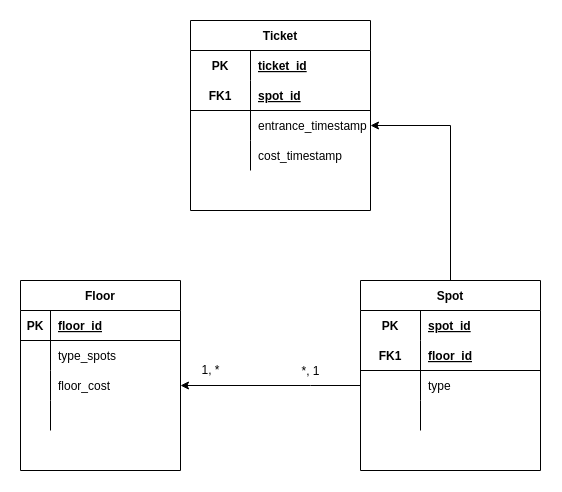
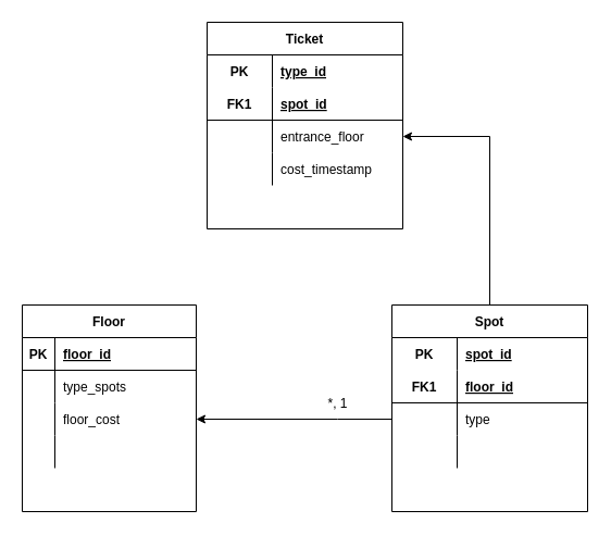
  <mxCell id="0" />
  <mxCell id="1" parent="0" />
  <mxCell id="2" value="Floor" style="shape=table;startSize=30;container=1;collapsible=1;childLayout=tableLayout;fixedRows=1;rowLines=0;fontStyle=1;align=center;resizeLast=1;" vertex="1" parent="1"><mxGeometry x="20" y="280" width="160" height="190" as="geometry" /></mxCell>
  <mxCell id="3" value="" style="shape=tableRow;horizontal=0;startSize=0;swimlaneHead=0;swimlaneBody=0;fillColor=none;collapsible=0;dropTarget=0;points=[[0,0.5],[1,0.5]];portConstraint=eastwest;top=0;left=0;right=0;bottom=1;" vertex="1" parent="2"><mxGeometry y="30" width="160" height="30" as="geometry" /></mxCell>
  <mxCell id="4" value="PK" style="shape=partialRectangle;connectable=0;fillColor=none;top=0;left=0;bottom=0;right=0;fontStyle=1;overflow=hidden;" vertex="1" parent="3"><mxGeometry width="30" height="30" as="geometry"><mxRectangle width="30" height="30" as="alternateBounds" /></mxGeometry></mxCell>
  <mxCell id="5" value="floor_id" style="shape=partialRectangle;connectable=0;fillColor=none;top=0;left=0;bottom=0;right=0;align=left;spacingLeft=6;fontStyle=5;overflow=hidden;" vertex="1" parent="3"><mxGeometry x="30" width="130" height="30" as="geometry"><mxRectangle width="130" height="30" as="alternateBounds" /></mxGeometry></mxCell>
  <mxCell id="6" value="" style="shape=tableRow;horizontal=0;startSize=0;swimlaneHead=0;swimlaneBody=0;fillColor=none;collapsible=0;dropTarget=0;points=[[0,0.5],[1,0.5]];portConstraint=eastwest;top=0;left=0;right=0;bottom=0;" vertex="1" parent="2"><mxGeometry y="60" width="160" height="30" as="geometry" /></mxCell>
  <mxCell id="7" value="" style="shape=partialRectangle;connectable=0;fillColor=none;top=0;left=0;bottom=0;right=0;editable=1;overflow=hidden;" vertex="1" parent="6"><mxGeometry width="30" height="30" as="geometry"><mxRectangle width="30" height="30" as="alternateBounds" /></mxGeometry></mxCell>
  <mxCell id="8" value="type_spots" style="shape=partialRectangle;connectable=0;fillColor=none;top=0;left=0;bottom=0;right=0;align=left;spacingLeft=6;overflow=hidden;" vertex="1" parent="6"><mxGeometry x="30" width="130" height="30" as="geometry"><mxRectangle width="130" height="30" as="alternateBounds" /></mxGeometry></mxCell>
  <mxCell id="9" value="" style="shape=tableRow;horizontal=0;startSize=0;swimlaneHead=0;swimlaneBody=0;fillColor=none;collapsible=0;dropTarget=0;points=[[0,0.5],[1,0.5]];portConstraint=eastwest;top=0;left=0;right=0;bottom=0;" vertex="1" parent="2"><mxGeometry y="90" width="160" height="30" as="geometry" /></mxCell>
  <mxCell id="10" value="" style="shape=partialRectangle;connectable=0;fillColor=none;top=0;left=0;bottom=0;right=0;editable=1;overflow=hidden;" vertex="1" parent="9"><mxGeometry width="30" height="30" as="geometry"><mxRectangle width="30" height="30" as="alternateBounds" /></mxGeometry></mxCell>
  <mxCell id="11" value="floor_cost" style="shape=partialRectangle;connectable=0;fillColor=none;top=0;left=0;bottom=0;right=0;align=left;spacingLeft=6;overflow=hidden;" vertex="1" parent="9"><mxGeometry x="30" width="130" height="30" as="geometry"><mxRectangle width="130" height="30" as="alternateBounds" /></mxGeometry></mxCell>
  <mxCell id="12" value="" style="shape=tableRow;horizontal=0;startSize=0;swimlaneHead=0;swimlaneBody=0;fillColor=none;collapsible=0;dropTarget=0;points=[[0,0.5],[1,0.5]];portConstraint=eastwest;top=0;left=0;right=0;bottom=0;" vertex="1" parent="2"><mxGeometry y="120" width="160" height="30" as="geometry" /></mxCell>
  <mxCell id="13" value="" style="shape=partialRectangle;connectable=0;fillColor=none;top=0;left=0;bottom=0;right=0;editable=1;overflow=hidden;" vertex="1" parent="12"><mxGeometry width="30" height="30" as="geometry"><mxRectangle width="30" height="30" as="alternateBounds" /></mxGeometry></mxCell>
  <mxCell id="14" value="" style="shape=partialRectangle;connectable=0;fillColor=none;top=0;left=0;bottom=0;right=0;align=left;spacingLeft=6;overflow=hidden;" vertex="1" parent="12"><mxGeometry x="30" width="130" height="30" as="geometry"><mxRectangle width="130" height="30" as="alternateBounds" /></mxGeometry></mxCell>
  <mxCell id="15" style="edgeStyle=orthogonalEdgeStyle;rounded=0;orthogonalLoop=1;jettySize=auto;html=1;entryX=1;entryY=0.5;entryDx=0;entryDy=0;" edge="1" parent="1" source="17" target="9"><mxGeometry relative="1" as="geometry"><Array as="points"><mxPoint x="310" y="385" /><mxPoint x="310" y="385" /></Array></mxGeometry></mxCell>
  <mxCell id="16" style="edgeStyle=orthogonalEdgeStyle;rounded=0;orthogonalLoop=1;jettySize=auto;html=1;entryX=1;entryY=0.5;entryDx=0;entryDy=0;" edge="1" parent="1" source="17" target="39"><mxGeometry relative="1" as="geometry" /></mxCell>
  <mxCell id="17" value="Spot" style="shape=table;startSize=30;container=1;collapsible=1;childLayout=tableLayout;fixedRows=1;rowLines=0;fontStyle=1;align=center;resizeLast=1;" vertex="1" parent="1"><mxGeometry x="360" y="280" width="180" height="190" as="geometry" /></mxCell>
  <mxCell id="18" value="" style="shape=tableRow;horizontal=0;startSize=0;swimlaneHead=0;swimlaneBody=0;fillColor=none;collapsible=0;dropTarget=0;points=[[0,0.5],[1,0.5]];portConstraint=eastwest;top=0;left=0;right=0;bottom=0;" vertex="1" parent="17"><mxGeometry y="30" width="180" height="30" as="geometry" /></mxCell>
  <mxCell id="19" value="PK" style="shape=partialRectangle;connectable=0;fillColor=none;top=0;left=0;bottom=0;right=0;fontStyle=1;overflow=hidden;" vertex="1" parent="18"><mxGeometry width="60" height="30" as="geometry"><mxRectangle width="60" height="30" as="alternateBounds" /></mxGeometry></mxCell>
  <mxCell id="20" value="spot_id" style="shape=partialRectangle;connectable=0;fillColor=none;top=0;left=0;bottom=0;right=0;align=left;spacingLeft=6;fontStyle=5;overflow=hidden;" vertex="1" parent="18"><mxGeometry x="60" width="120" height="30" as="geometry"><mxRectangle width="120" height="30" as="alternateBounds" /></mxGeometry></mxCell>
  <mxCell id="21" value="" style="shape=tableRow;horizontal=0;startSize=0;swimlaneHead=0;swimlaneBody=0;fillColor=none;collapsible=0;dropTarget=0;points=[[0,0.5],[1,0.5]];portConstraint=eastwest;top=0;left=0;right=0;bottom=1;" vertex="1" parent="17"><mxGeometry y="60" width="180" height="30" as="geometry" /></mxCell>
  <mxCell id="22" value="FK1" style="shape=partialRectangle;connectable=0;fillColor=none;top=0;left=0;bottom=0;right=0;fontStyle=1;overflow=hidden;" vertex="1" parent="21"><mxGeometry width="60" height="30" as="geometry"><mxRectangle width="60" height="30" as="alternateBounds" /></mxGeometry></mxCell>
  <mxCell id="23" value="floor_id" style="shape=partialRectangle;connectable=0;fillColor=none;top=0;left=0;bottom=0;right=0;align=left;spacingLeft=6;fontStyle=5;overflow=hidden;" vertex="1" parent="21"><mxGeometry x="60" width="120" height="30" as="geometry"><mxRectangle width="120" height="30" as="alternateBounds" /></mxGeometry></mxCell>
  <mxCell id="24" value="" style="shape=tableRow;horizontal=0;startSize=0;swimlaneHead=0;swimlaneBody=0;fillColor=none;collapsible=0;dropTarget=0;points=[[0,0.5],[1,0.5]];portConstraint=eastwest;top=0;left=0;right=0;bottom=0;" vertex="1" parent="17"><mxGeometry y="90" width="180" height="30" as="geometry" /></mxCell>
  <mxCell id="25" value="" style="shape=partialRectangle;connectable=0;fillColor=none;top=0;left=0;bottom=0;right=0;editable=1;overflow=hidden;" vertex="1" parent="24"><mxGeometry width="60" height="30" as="geometry"><mxRectangle width="60" height="30" as="alternateBounds" /></mxGeometry></mxCell>
  <mxCell id="26" value="type" style="shape=partialRectangle;connectable=0;fillColor=none;top=0;left=0;bottom=0;right=0;align=left;spacingLeft=6;overflow=hidden;" vertex="1" parent="24"><mxGeometry x="60" width="120" height="30" as="geometry"><mxRectangle width="120" height="30" as="alternateBounds" /></mxGeometry></mxCell>
  <mxCell id="27" value="" style="shape=tableRow;horizontal=0;startSize=0;swimlaneHead=0;swimlaneBody=0;fillColor=none;collapsible=0;dropTarget=0;points=[[0,0.5],[1,0.5]];portConstraint=eastwest;top=0;left=0;right=0;bottom=0;" vertex="1" parent="17"><mxGeometry y="120" width="180" height="30" as="geometry" /></mxCell>
  <mxCell id="28" value="" style="shape=partialRectangle;connectable=0;fillColor=none;top=0;left=0;bottom=0;right=0;editable=1;overflow=hidden;" vertex="1" parent="27"><mxGeometry width="60" height="30" as="geometry"><mxRectangle width="60" height="30" as="alternateBounds" /></mxGeometry></mxCell>
  <mxCell id="29" value="" style="shape=partialRectangle;connectable=0;fillColor=none;top=0;left=0;bottom=0;right=0;align=left;spacingLeft=6;overflow=hidden;" vertex="1" parent="27"><mxGeometry x="60" width="120" height="30" as="geometry"><mxRectangle width="120" height="30" as="alternateBounds" /></mxGeometry></mxCell>
- <mxCell id="30" value="1, *" style="text;html=1;align=center;verticalAlign=middle;resizable=0;points=[];autosize=1;strokeColor=none;fillColor=none;" vertex="1" parent="1"><mxGeometry x="190" y="355" width="40" height="30" as="geometry" /></mxCell>
  <mxCell id="31" value="*, 1" style="text;html=1;align=center;verticalAlign=middle;resizable=0;points=[];autosize=1;strokeColor=none;fillColor=none;" vertex="1" parent="1"><mxGeometry x="290" y="356" width="40" height="30" as="geometry" /></mxCell>
  <mxCell id="32" value="Ticket" style="shape=table;startSize=30;container=1;collapsible=1;childLayout=tableLayout;fixedRows=1;rowLines=0;fontStyle=1;align=center;resizeLast=1;" vertex="1" parent="1"><mxGeometry x="190" y="20" width="180" height="190" as="geometry" /></mxCell>
  <mxCell id="33" value="" style="shape=tableRow;horizontal=0;startSize=0;swimlaneHead=0;swimlaneBody=0;fillColor=none;collapsible=0;dropTarget=0;points=[[0,0.5],[1,0.5]];portConstraint=eastwest;top=0;left=0;right=0;bottom=0;" vertex="1" parent="32"><mxGeometry y="30" width="180" height="30" as="geometry" /></mxCell>
  <mxCell id="34" value="PK" style="shape=partialRectangle;connectable=0;fillColor=none;top=0;left=0;bottom=0;right=0;fontStyle=1;overflow=hidden;" vertex="1" parent="33"><mxGeometry width="60" height="30" as="geometry"><mxRectangle width="60" height="30" as="alternateBounds" /></mxGeometry></mxCell>
- <mxCell id="35" value="ticket_id" style="shape=partialRectangle;connectable=0;fillColor=none;top=0;left=0;bottom=0;right=0;align=left;spacingLeft=6;fontStyle=5;overflow=hidden;" vertex="1" parent="33"><mxGeometry x="60" width="120" height="30" as="geometry"><mxRectangle width="120" height="30" as="alternateBounds" /></mxGeometry></mxCell>
+ <mxCell id="35" value="type_id" style="shape=partialRectangle;connectable=0;fillColor=none;top=0;left=0;bottom=0;right=0;align=left;spacingLeft=6;fontStyle=5;overflow=hidden;" vertex="1" parent="33"><mxGeometry x="60" width="120" height="30" as="geometry"><mxRectangle width="120" height="30" as="alternateBounds" /></mxGeometry></mxCell>
  <mxCell id="36" value="" style="shape=tableRow;horizontal=0;startSize=0;swimlaneHead=0;swimlaneBody=0;fillColor=none;collapsible=0;dropTarget=0;points=[[0,0.5],[1,0.5]];portConstraint=eastwest;top=0;left=0;right=0;bottom=1;" vertex="1" parent="32"><mxGeometry y="60" width="180" height="30" as="geometry" /></mxCell>
  <mxCell id="37" value="FK1" style="shape=partialRectangle;connectable=0;fillColor=none;top=0;left=0;bottom=0;right=0;fontStyle=1;overflow=hidden;" vertex="1" parent="36"><mxGeometry width="60" height="30" as="geometry"><mxRectangle width="60" height="30" as="alternateBounds" /></mxGeometry></mxCell>
  <mxCell id="38" value="spot_id" style="shape=partialRectangle;connectable=0;fillColor=none;top=0;left=0;bottom=0;right=0;align=left;spacingLeft=6;fontStyle=5;overflow=hidden;" vertex="1" parent="36"><mxGeometry x="60" width="120" height="30" as="geometry"><mxRectangle width="120" height="30" as="alternateBounds" /></mxGeometry></mxCell>
  <mxCell id="39" value="" style="shape=tableRow;horizontal=0;startSize=0;swimlaneHead=0;swimlaneBody=0;fillColor=none;collapsible=0;dropTarget=0;points=[[0,0.5],[1,0.5]];portConstraint=eastwest;top=0;left=0;right=0;bottom=0;" vertex="1" parent="32"><mxGeometry y="90" width="180" height="30" as="geometry" /></mxCell>
  <mxCell id="40" value="" style="shape=partialRectangle;connectable=0;fillColor=none;top=0;left=0;bottom=0;right=0;editable=1;overflow=hidden;" vertex="1" parent="39"><mxGeometry width="60" height="30" as="geometry"><mxRectangle width="60" height="30" as="alternateBounds" /></mxGeometry></mxCell>
- <mxCell id="41" value="entrance_timestamp" style="shape=partialRectangle;connectable=0;fillColor=none;top=0;left=0;bottom=0;right=0;align=left;spacingLeft=6;overflow=hidden;" vertex="1" parent="39"><mxGeometry x="60" width="120" height="30" as="geometry"><mxRectangle width="120" height="30" as="alternateBounds" /></mxGeometry></mxCell>
+ <mxCell id="41" value="entrance_floor" style="shape=partialRectangle;connectable=0;fillColor=none;top=0;left=0;bottom=0;right=0;align=left;spacingLeft=6;overflow=hidden;" vertex="1" parent="39"><mxGeometry x="60" width="120" height="30" as="geometry"><mxRectangle width="120" height="30" as="alternateBounds" /></mxGeometry></mxCell>
  <mxCell id="42" value="" style="shape=tableRow;horizontal=0;startSize=0;swimlaneHead=0;swimlaneBody=0;fillColor=none;collapsible=0;dropTarget=0;points=[[0,0.5],[1,0.5]];portConstraint=eastwest;top=0;left=0;right=0;bottom=0;" vertex="1" parent="32"><mxGeometry y="120" width="180" height="30" as="geometry" /></mxCell>
  <mxCell id="43" value="" style="shape=partialRectangle;connectable=0;fillColor=none;top=0;left=0;bottom=0;right=0;editable=1;overflow=hidden;" vertex="1" parent="42"><mxGeometry width="60" height="30" as="geometry"><mxRectangle width="60" height="30" as="alternateBounds" /></mxGeometry></mxCell>
  <mxCell id="44" value="cost_timestamp" style="shape=partialRectangle;connectable=0;fillColor=none;top=0;left=0;bottom=0;right=0;align=left;spacingLeft=6;overflow=hidden;" vertex="1" parent="42"><mxGeometry x="60" width="120" height="30" as="geometry"><mxRectangle width="120" height="30" as="alternateBounds" /></mxGeometry></mxCell>
  <mxCell id="45" value="" style="shape=partialRectangle;connectable=0;fillColor=none;top=0;left=0;bottom=0;right=0;align=left;spacingLeft=6;overflow=hidden;" vertex="1" parent="1"><mxGeometry x="420" y="430" width="120" height="30" as="geometry"><mxRectangle width="120" height="30" as="alternateBounds" /></mxGeometry></mxCell>
